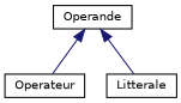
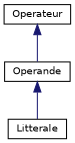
  digraph {
    node [color=black fillcolor=white fontname=Helvetica fontsize=10 shape=record style=filled]
    edge [color=midnightblue dir=back fontname=Helvetica fontsize=10 labelfontname=Helvetica labelfontsize=10 style=solid]
    n1 [height=0.2 label=Operateur width=0.4]
    n2 [height=0.2 label=Operande width=0.4]
    n3 [height=0.2 label=Litterale width=0.4]
-   n2 -> n1
+   n1 -> n2
    n2 -> n3
  }
